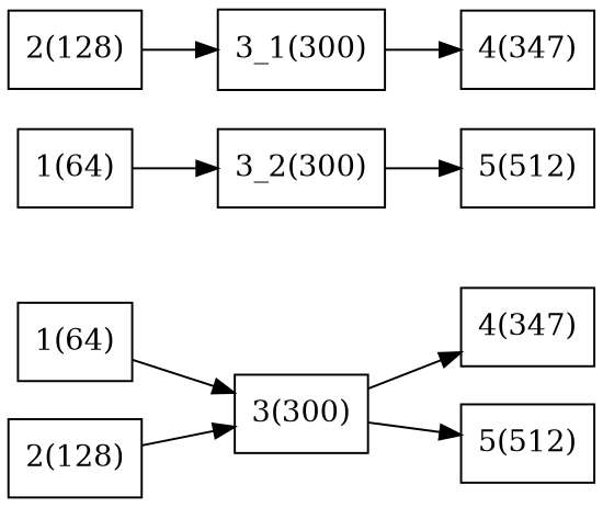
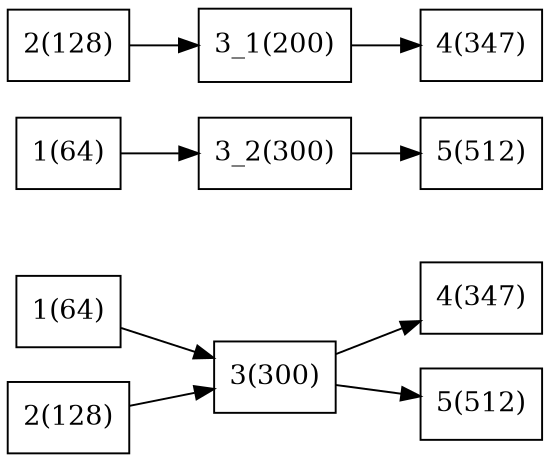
  digraph {
    fontname=Courier
    rankdir=LR
    node [shape=record]
    n1 [label="1(64)"]
    n2 [label="3(300)"]
    n3 [label="2(128)"]
    n4 [label="4(347)"]
    n5 [label="5(512)"]
    n6 [label="1(64)"]
    n7 [label="3_2(300)"]
    n8 [label="2(128)"]
-   n9 [label="3_1(300)"]
+   n9 [label="3_1(200)"]
    n10 [label="5(512)"]
    n11 [label="4(347)"]
    n1 -> n2
    n2 -> n4
    n2 -> n5
    n3 -> n2
    n6 -> n7
    n7 -> n10
    n8 -> n9
    n9 -> n11
  }
